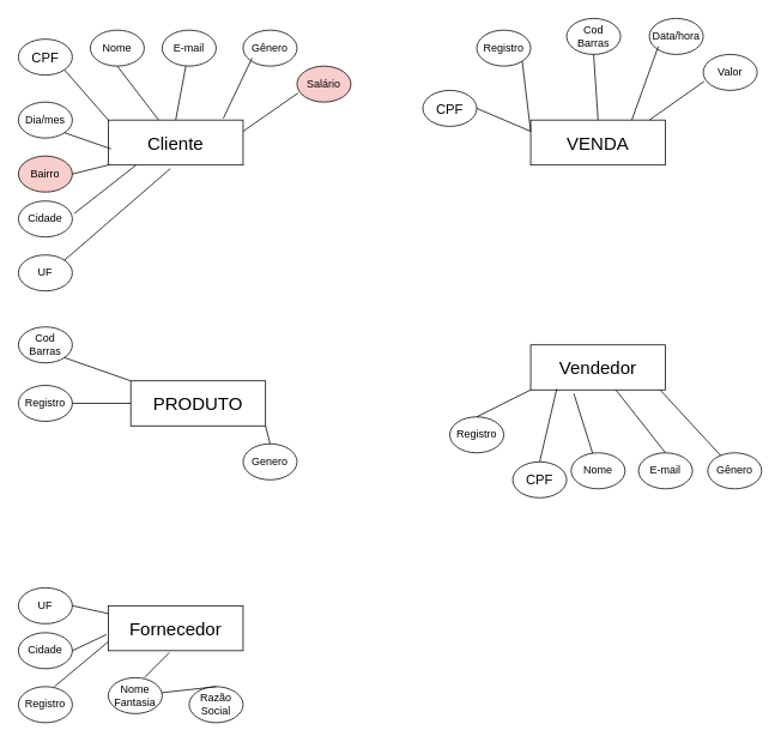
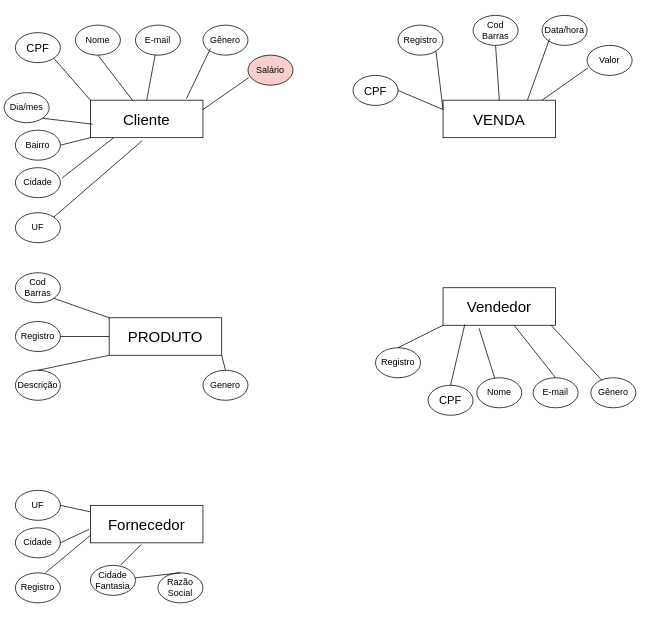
  <mxCell id="0" />
  <mxCell id="1" parent="0" />
  <mxCell id="2" value="&lt;font style=&quot;font-size: 20px;&quot;&gt;Cliente&lt;/font&gt;" style="rounded=0;whiteSpace=wrap;html=1;" vertex="1" parent="1"><mxGeometry x="120" y="133" width="150" height="50" as="geometry" /></mxCell>
  <mxCell id="3" value="" style="endArrow=none;html=1;rounded=0;exitX=1;exitY=1;exitDx=0;exitDy=0;entryX=0;entryY=0;entryDx=0;entryDy=0;" edge="1" parent="1" target="2"><mxGeometry width="50" height="50" relative="1" as="geometry"><mxPoint x="71.213" y="77.142" as="sourcePoint" /><mxPoint x="120" y="123" as="targetPoint" /></mxGeometry></mxCell>
  <mxCell id="4" value="Nome" style="ellipse;whiteSpace=wrap;html=1;" vertex="1" parent="1"><mxGeometry x="100" y="33" width="60" height="40" as="geometry" /></mxCell>
  <mxCell id="5" value="Gênero" style="ellipse;whiteSpace=wrap;html=1;" vertex="1" parent="1"><mxGeometry x="270" y="33" width="60" height="40" as="geometry" /></mxCell>
  <mxCell id="6" value="" style="endArrow=none;html=1;rounded=0;exitX=0.5;exitY=1;exitDx=0;exitDy=0;" edge="1" parent="1"><mxGeometry width="50" height="50" relative="1" as="geometry"><mxPoint x="130" y="73" as="sourcePoint" /><mxPoint x="176" y="133" as="targetPoint" /></mxGeometry></mxCell>
  <mxCell id="7" value="" style="endArrow=none;html=1;rounded=0;entryX=0.5;entryY=0;entryDx=0;entryDy=0;" edge="1" parent="1" target="2"><mxGeometry width="50" height="50" relative="1" as="geometry"><mxPoint x="206.279" y="72.846" as="sourcePoint" /><mxPoint x="236" y="127" as="targetPoint" /></mxGeometry></mxCell>
  <mxCell id="8" value="" style="endArrow=none;html=1;rounded=0;entryX=0.5;entryY=0;entryDx=0;entryDy=0;exitX=0.167;exitY=0.775;exitDx=0;exitDy=0;exitPerimeter=0;" edge="1" parent="1" source="5"><mxGeometry width="50" height="50" relative="1" as="geometry"><mxPoint x="259" y="71" as="sourcePoint" /><mxPoint x="248" y="131" as="targetPoint" /></mxGeometry></mxCell>
  <mxCell id="9" value="E-mail" style="ellipse;whiteSpace=wrap;html=1;" vertex="1" parent="1"><mxGeometry x="180" y="33" width="60" height="40" as="geometry" /></mxCell>
  <mxCell id="10" value="Salário" style="ellipse;whiteSpace=wrap;html=1;fillColor=#f8cecc;" vertex="1" parent="1"><mxGeometry x="330" y="73" width="60" height="40" as="geometry" /></mxCell>
  <mxCell id="11" value="" style="endArrow=none;html=1;rounded=0;entryX=1;entryY=0.25;entryDx=0;entryDy=0;exitX=0.017;exitY=0.75;exitDx=0;exitDy=0;exitPerimeter=0;" edge="1" parent="1" source="10" target="2"><mxGeometry width="50" height="50" relative="1" as="geometry"><mxPoint x="290" y="74" as="sourcePoint" /><mxPoint x="258" y="141" as="targetPoint" /></mxGeometry></mxCell>
- <mxCell id="12" value="Dia/mes" style="ellipse;whiteSpace=wrap;html=1;" vertex="1" parent="1"><mxGeometry y="113" width="60" height="40" as="geometry" x="20" /></mxCell>
+ <mxCell id="12" value="Dia/mes" style="ellipse;whiteSpace=wrap;html=1;" vertex="1" parent="1"><mxGeometry x="5" y="123" width="60" height="40" as="geometry" /></mxCell>
  <mxCell id="13" value="" style="endArrow=none;html=1;rounded=0;entryX=1;entryY=1;entryDx=0;entryDy=0;exitX=0.02;exitY=0.64;exitDx=0;exitDy=0;exitPerimeter=0;" edge="1" parent="1" source="2" target="12"><mxGeometry width="50" height="50" relative="1" as="geometry"><mxPoint x="410" y="293" as="sourcePoint" /><mxPoint x="460" y="243" as="targetPoint" /></mxGeometry></mxCell>
- <mxCell id="14" value="Bairro" style="ellipse;whiteSpace=wrap;html=1;fillColor=#f8cecc;" vertex="1" parent="1"><mxGeometry y="173" width="60" height="40" as="geometry" x="20" /></mxCell>
+ <mxCell id="14" value="Bairro" style="ellipse;whiteSpace=wrap;html=1;" vertex="1" parent="1"><mxGeometry y="173" width="60" height="40" as="geometry" x="20" /></mxCell>
  <mxCell id="15" value="Cidade" style="ellipse;whiteSpace=wrap;html=1;" vertex="1" parent="1"><mxGeometry y="223" width="60" height="40" as="geometry" x="20" /></mxCell>
  <mxCell id="16" value="UF" style="ellipse;whiteSpace=wrap;html=1;" vertex="1" parent="1"><mxGeometry y="283" width="60" height="40" as="geometry" x="20" /></mxCell>
  <mxCell id="17" value="" style="endArrow=none;html=1;rounded=0;entryX=0;entryY=1;entryDx=0;entryDy=0;exitX=1;exitY=0.5;exitDx=0;exitDy=0;" edge="1" parent="1" source="14" target="2"><mxGeometry width="50" height="50" relative="1" as="geometry"><mxPoint x="410" y="293" as="sourcePoint" /><mxPoint x="460" y="243" as="targetPoint" /></mxGeometry></mxCell>
  <mxCell id="18" value="" style="endArrow=none;html=1;rounded=0;exitX=1.033;exitY=0.35;exitDx=0;exitDy=0;exitPerimeter=0;entryX=0.207;entryY=1;entryDx=0;entryDy=0;entryPerimeter=0;" edge="1" parent="1" source="15" target="2"><mxGeometry width="50" height="50" relative="1" as="geometry"><mxPoint x="410" y="293" as="sourcePoint" /><mxPoint x="460" y="243" as="targetPoint" /></mxGeometry></mxCell>
  <mxCell id="19" value="" style="endArrow=none;html=1;rounded=0;exitX=1;exitY=0;exitDx=0;exitDy=0;entryX=0.46;entryY=1.08;entryDx=0;entryDy=0;entryPerimeter=0;" edge="1" parent="1" source="16" target="2"><mxGeometry width="50" height="50" relative="1" as="geometry"><mxPoint x="410" y="293" as="sourcePoint" /><mxPoint x="460" y="243" as="targetPoint" /></mxGeometry></mxCell>
  <mxCell id="20" value="&lt;font style=&quot;font-size: 20px;&quot;&gt;VENDA&lt;/font&gt;" style="rounded=0;whiteSpace=wrap;html=1;" vertex="1" parent="1"><mxGeometry x="590" y="133" width="150" height="50" as="geometry" /></mxCell>
  <mxCell id="21" value="Data/hora" style="ellipse;whiteSpace=wrap;html=1;" vertex="1" parent="1"><mxGeometry x="722" y="20" width="60" height="40" as="geometry" /></mxCell>
  <mxCell id="22" value="" style="endArrow=none;html=1;rounded=0;entryX=0.75;entryY=0;entryDx=0;entryDy=0;exitX=0.167;exitY=0.775;exitDx=0;exitDy=0;exitPerimeter=0;" edge="1" parent="1" source="21" target="20"><mxGeometry width="50" height="50" relative="1" as="geometry"><mxPoint x="711" y="58" as="sourcePoint" /><mxPoint x="700" y="118" as="targetPoint" /></mxGeometry></mxCell>
  <mxCell id="23" value="Valor" style="ellipse;whiteSpace=wrap;html=1;" vertex="1" parent="1"><mxGeometry x="782" y="60" width="60" height="40" as="geometry" /></mxCell>
  <mxCell id="24" value="" style="endArrow=none;html=1;rounded=0;entryX=1;entryY=0.25;entryDx=0;entryDy=0;exitX=0.017;exitY=0.75;exitDx=0;exitDy=0;exitPerimeter=0;" edge="1" parent="1" source="23"><mxGeometry width="50" height="50" relative="1" as="geometry"><mxPoint x="742" y="61" as="sourcePoint" /><mxPoint x="722" y="133" as="targetPoint" /></mxGeometry></mxCell>
  <mxCell id="25" value="&lt;font style=&quot;font-size: 20px;&quot;&gt;PRODUTO&lt;/font&gt;" style="rounded=0;whiteSpace=wrap;html=1;" vertex="1" parent="1"><mxGeometry x="145" y="423" width="150" height="50" as="geometry" /></mxCell>
  <mxCell id="26" value="Cod Barras" style="ellipse;whiteSpace=wrap;html=1;" vertex="1" parent="1"><mxGeometry y="363" width="60" height="40" as="geometry" x="20" /></mxCell>
+ <mxCell id="27" value="Descrição" style="ellipse;whiteSpace=wrap;html=1;" vertex="1" parent="1"><mxGeometry y="493" width="60" height="40" as="geometry" x="20" /></mxCell>
  <mxCell id="28" value="Genero" style="ellipse;whiteSpace=wrap;html=1;" vertex="1" parent="1"><mxGeometry x="270" y="493" width="60" height="40" as="geometry" /></mxCell>
  <mxCell id="29" value="" style="endArrow=none;html=1;rounded=0;exitX=1;exitY=1;exitDx=0;exitDy=0;entryX=0;entryY=0;entryDx=0;entryDy=0;" edge="1" parent="1" source="26" target="25"><mxGeometry width="50" height="50" relative="1" as="geometry"><mxPoint x="410" y="293" as="sourcePoint" /><mxPoint x="460" y="243" as="targetPoint" /></mxGeometry></mxCell>
+ <mxCell id="30" value="" style="endArrow=none;html=1;rounded=0;exitX=0.5;exitY=0;exitDx=0;exitDy=0;entryX=0;entryY=1;entryDx=0;entryDy=0;" edge="1" parent="1" source="27" target="25"><mxGeometry width="50" height="50" relative="1" as="geometry"><mxPoint x="410" y="293" as="sourcePoint" /><mxPoint x="460" y="243" as="targetPoint" /></mxGeometry></mxCell>
  <mxCell id="31" value="" style="endArrow=none;html=1;rounded=0;exitX=1;exitY=1;exitDx=0;exitDy=0;entryX=0.5;entryY=0;entryDx=0;entryDy=0;" edge="1" parent="1" source="25" target="28"><mxGeometry width="50" height="50" relative="1" as="geometry"><mxPoint x="410" y="293" as="sourcePoint" /><mxPoint x="460" y="243" as="targetPoint" /></mxGeometry></mxCell>
  <mxCell id="32" value="Cod Barras" style="ellipse;whiteSpace=wrap;html=1;" vertex="1" parent="1"><mxGeometry x="630" y="20" width="60" height="40" as="geometry" /></mxCell>
  <mxCell id="33" value="" style="endArrow=none;html=1;rounded=0;exitX=0;exitY=0.25;exitDx=0;exitDy=0;" edge="1" parent="1" source="20"><mxGeometry width="50" height="50" relative="1" as="geometry"><mxPoint x="410" y="293" as="sourcePoint" /><mxPoint x="580" y="63" as="targetPoint" /></mxGeometry></mxCell>
  <mxCell id="34" value="&lt;font style=&quot;font-size: 20px;&quot;&gt;Vendedor&lt;/font&gt;" style="rounded=0;whiteSpace=wrap;html=1;" vertex="1" parent="1"><mxGeometry x="590" y="383" width="150" height="50" as="geometry" /></mxCell>
  <mxCell id="35" value="Registro" style="ellipse;whiteSpace=wrap;html=1;" vertex="1" parent="1"><mxGeometry x="500" y="463" width="60" height="40" as="geometry" /></mxCell>
  <mxCell id="36" value="Nome" style="ellipse;whiteSpace=wrap;html=1;" vertex="1" parent="1"><mxGeometry x="635" y="503" width="60" height="40" as="geometry" /></mxCell>
  <mxCell id="37" value="E-mail" style="ellipse;whiteSpace=wrap;html=1;" vertex="1" parent="1"><mxGeometry x="710" y="503" width="60" height="40" as="geometry" /></mxCell>
  <mxCell id="38" value="Gênero" style="ellipse;whiteSpace=wrap;html=1;" vertex="1" parent="1"><mxGeometry x="787" y="503" width="60" height="40" as="geometry" /></mxCell>
  <mxCell id="39" value="" style="endArrow=none;html=1;rounded=0;exitX=0.5;exitY=0;exitDx=0;exitDy=0;entryX=0;entryY=1;entryDx=0;entryDy=0;" edge="1" parent="1" source="35" target="34"><mxGeometry width="50" height="50" relative="1" as="geometry"><mxPoint x="410" y="293" as="sourcePoint" /><mxPoint x="460" y="243" as="targetPoint" /></mxGeometry></mxCell>
  <mxCell id="40" value="" style="endArrow=none;html=1;rounded=0;entryX=0.32;entryY=1.08;entryDx=0;entryDy=0;entryPerimeter=0;" edge="1" parent="1" source="36" target="34"><mxGeometry width="50" height="50" relative="1" as="geometry"><mxPoint x="646" y="504" as="sourcePoint" /><mxPoint x="646" y="453" as="targetPoint" /></mxGeometry></mxCell>
  <mxCell id="41" value="" style="endArrow=none;html=1;rounded=0;exitX=0.5;exitY=0;exitDx=0;exitDy=0;" edge="1" parent="1" source="37" target="34"><mxGeometry width="50" height="50" relative="1" as="geometry"><mxPoint x="410" y="293" as="sourcePoint" /><mxPoint x="460" y="243" as="targetPoint" /></mxGeometry></mxCell>
  <mxCell id="42" value="" style="endArrow=none;html=1;rounded=0;entryX=0.96;entryY=1;entryDx=0;entryDy=0;entryPerimeter=0;" edge="1" parent="1" source="38" target="34"><mxGeometry width="50" height="50" relative="1" as="geometry"><mxPoint x="410" y="293" as="sourcePoint" /><mxPoint x="460" y="243" as="targetPoint" /></mxGeometry></mxCell>
  <mxCell id="43" value="&lt;font style=&quot;font-size: 15px;&quot;&gt;CPF&lt;/font&gt;" style="ellipse;whiteSpace=wrap;html=1;" vertex="1" parent="1"><mxGeometry x="570" y="513" width="60" height="40" as="geometry" /></mxCell>
  <mxCell id="44" value="" style="endArrow=none;html=1;rounded=0;exitX=0.5;exitY=0;exitDx=0;exitDy=0;entryX=0.193;entryY=0.98;entryDx=0;entryDy=0;entryPerimeter=0;" edge="1" parent="1" source="43" target="34"><mxGeometry width="50" height="50" relative="1" as="geometry"><mxPoint x="410" y="293" as="sourcePoint" /><mxPoint x="460" y="243" as="targetPoint" /></mxGeometry></mxCell>
  <mxCell id="45" value="Registro" style="ellipse;whiteSpace=wrap;html=1;" vertex="1" parent="1"><mxGeometry x="530" y="33" width="60" height="40" as="geometry" /></mxCell>
  <mxCell id="46" value="" style="endArrow=none;html=1;rounded=0;entryX=0.5;entryY=1;entryDx=0;entryDy=0;exitX=0.5;exitY=0;exitDx=0;exitDy=0;" edge="1" parent="1" source="20" target="32"><mxGeometry width="50" height="50" relative="1" as="geometry"><mxPoint x="410" y="293" as="sourcePoint" /><mxPoint x="460" y="243" as="targetPoint" /></mxGeometry></mxCell>
  <mxCell id="47" value="&lt;font style=&quot;font-size: 20px;&quot;&gt;Fornecedor&lt;/font&gt;" style="rounded=0;whiteSpace=wrap;html=1;" vertex="1" parent="1"><mxGeometry x="120" y="673" width="150" height="50" as="geometry" /></mxCell>
  <mxCell id="48" value="UF" style="ellipse;whiteSpace=wrap;html=1;" vertex="1" parent="1"><mxGeometry y="653" width="60" height="40" as="geometry" x="20" /></mxCell>
  <mxCell id="49" value="Registro" style="ellipse;whiteSpace=wrap;html=1;" vertex="1" parent="1"><mxGeometry y="763" width="60" height="40" as="geometry" x="20" /></mxCell>
- <mxCell id="50" value="Nome Fantasia" style="ellipse;whiteSpace=wrap;html=1;" vertex="1" parent="1"><mxGeometry x="120" y="753" width="60" height="40" as="geometry" /></mxCell>
+ <mxCell id="50" value="Cidade Fantasia" style="ellipse;whiteSpace=wrap;html=1;" vertex="1" parent="1"><mxGeometry x="120" y="753" width="60" height="40" as="geometry" /></mxCell>
  <mxCell id="51" value="Razão Social" style="ellipse;whiteSpace=wrap;html=1;" vertex="1" parent="1"><mxGeometry x="210" y="763" width="60" height="40" as="geometry" /></mxCell>
  <mxCell id="52" value="" style="endArrow=none;html=1;rounded=0;exitX=0.667;exitY=0;exitDx=0;exitDy=0;exitPerimeter=0;" edge="1" parent="1" source="49"><mxGeometry width="50" height="50" relative="1" as="geometry"><mxPoint x="70" y="763" as="sourcePoint" /><mxPoint x="120" y="713" as="targetPoint" /></mxGeometry></mxCell>
  <mxCell id="53" value="" style="endArrow=none;html=1;rounded=0;exitX=0.667;exitY=0;exitDx=0;exitDy=0;exitPerimeter=0;entryX=0.453;entryY=1.04;entryDx=0;entryDy=0;entryPerimeter=0;" edge="1" parent="1" source="50" target="47"><mxGeometry width="50" height="50" relative="1" as="geometry"><mxPoint x="150" y="763" as="sourcePoint" /><mxPoint x="200" y="713" as="targetPoint" /></mxGeometry></mxCell>
  <mxCell id="54" value="" style="endArrow=none;html=1;rounded=0;exitX=0.5;exitY=0;exitDx=0;exitDy=0;" edge="1" parent="1" source="51" target="50"><mxGeometry width="50" height="50" relative="1" as="geometry"><mxPoint x="210" y="783" as="sourcePoint" /><mxPoint x="260" y="733" as="targetPoint" /></mxGeometry></mxCell>
  <mxCell id="55" value="" style="endArrow=none;html=1;rounded=0;exitX=1;exitY=0.5;exitDx=0;exitDy=0;" edge="1" parent="1" source="48" target="47"><mxGeometry width="50" height="50" relative="1" as="geometry"><mxPoint x="90" y="683" as="sourcePoint" /><mxPoint x="140" y="633" as="targetPoint" /></mxGeometry></mxCell>
  <mxCell id="56" value="Cidade" style="ellipse;whiteSpace=wrap;html=1;" vertex="1" parent="1"><mxGeometry y="703" width="60" height="40" as="geometry" x="20" /></mxCell>
  <mxCell id="57" value="" style="endArrow=none;html=1;rounded=0;entryX=-0.013;entryY=0.64;entryDx=0;entryDy=0;entryPerimeter=0;exitX=1;exitY=0.5;exitDx=0;exitDy=0;" edge="1" parent="1" source="56" target="47"><mxGeometry width="50" height="50" relative="1" as="geometry"><mxPoint x="70" y="743" as="sourcePoint" /><mxPoint x="120" y="693" as="targetPoint" /></mxGeometry></mxCell>
  <mxCell id="58" value="&lt;font style=&quot;font-size: 15px;&quot;&gt;CPF&lt;/font&gt;" style="ellipse;whiteSpace=wrap;html=1;" vertex="1" parent="1"><mxGeometry y="43" width="60" height="40" as="geometry" x="20" /></mxCell>
  <mxCell id="59" value="&lt;font style=&quot;font-size: 15px;&quot;&gt;CPF&lt;/font&gt;" style="ellipse;whiteSpace=wrap;html=1;" vertex="1" parent="1"><mxGeometry x="470" y="100" width="60" height="40" as="geometry" /></mxCell>
  <mxCell id="60" value="" style="endArrow=none;html=1;rounded=0;entryX=1;entryY=0.5;entryDx=0;entryDy=0;exitX=0;exitY=0.25;exitDx=0;exitDy=0;" edge="1" parent="1" source="20" target="59"><mxGeometry width="50" height="50" relative="1" as="geometry"><mxPoint x="480" y="213" as="sourcePoint" /><mxPoint x="530" y="163" as="targetPoint" /></mxGeometry></mxCell>
  <mxCell id="61" value="Registro" style="ellipse;whiteSpace=wrap;html=1;" vertex="1" parent="1"><mxGeometry y="428" width="60" height="40" as="geometry" x="20" /></mxCell>
  <mxCell id="62" value="" style="endArrow=none;html=1;rounded=0;entryX=0;entryY=0.5;entryDx=0;entryDy=0;" edge="1" parent="1" source="61" target="25"><mxGeometry width="50" height="50" relative="1" as="geometry"><mxPoint x="410" y="563" as="sourcePoint" /><mxPoint x="460" y="513" as="targetPoint" /></mxGeometry></mxCell>
